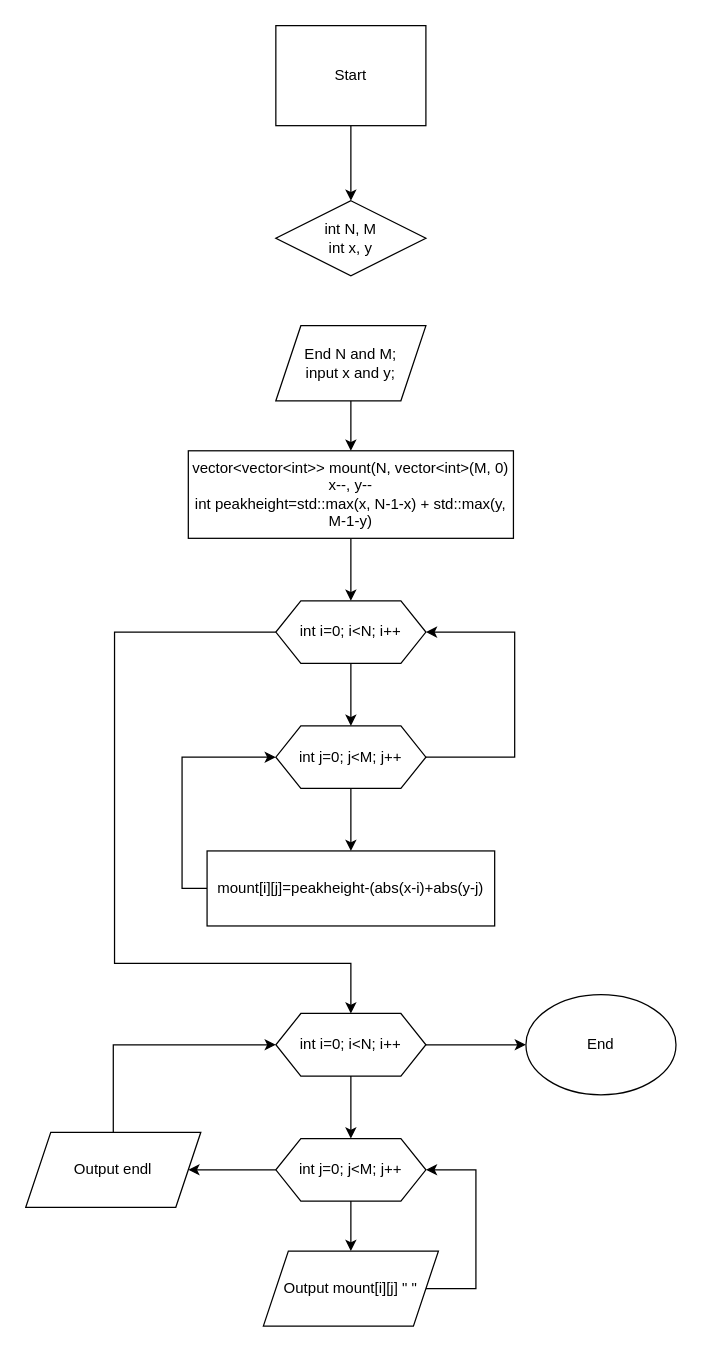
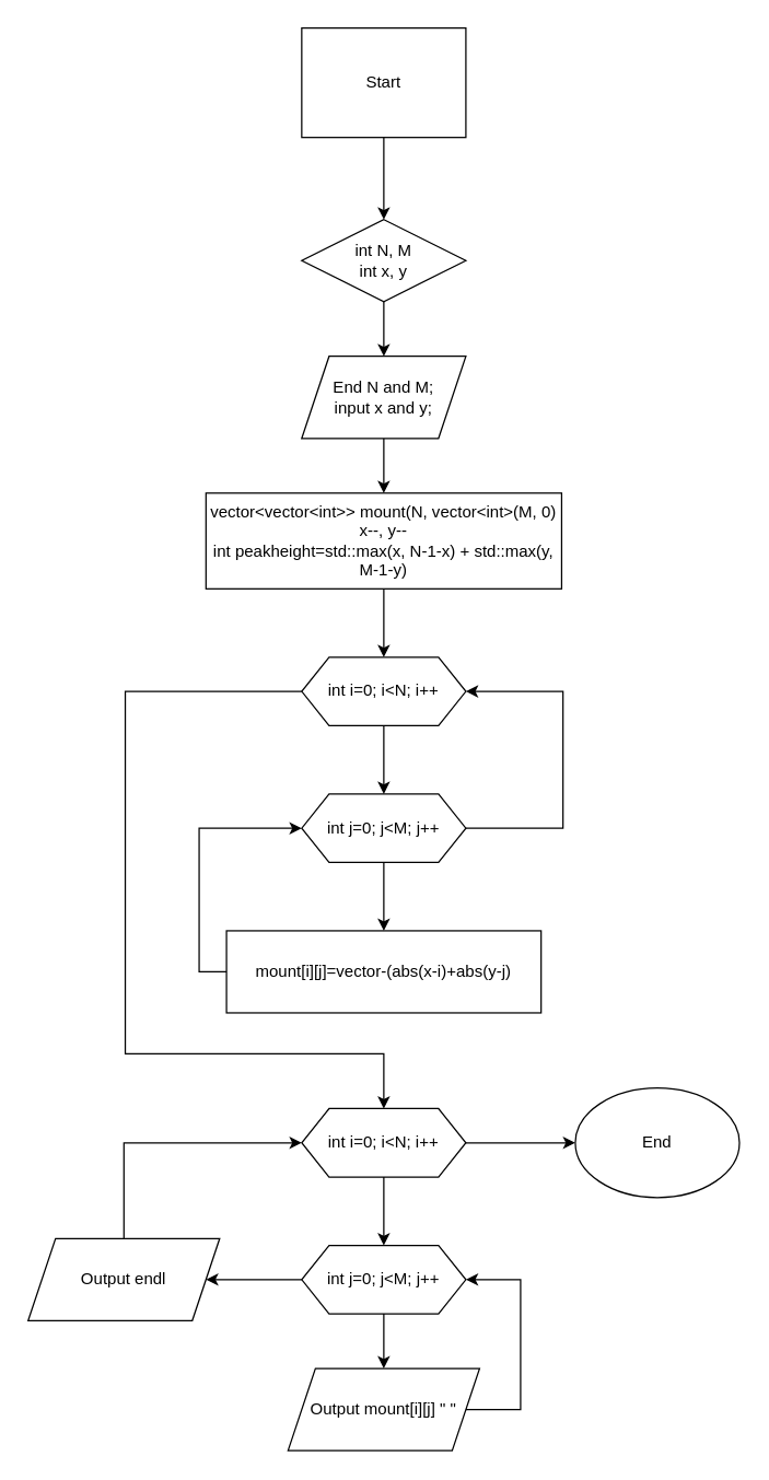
  <mxCell id="0" />
  <mxCell id="1" parent="0" />
  <mxCell id="2" value="" style="edgeStyle=orthogonalEdgeStyle;rounded=0;orthogonalLoop=1;jettySize=auto;html=1;" edge="1" parent="1" source="3" target="5"><mxGeometry relative="1" as="geometry" /></mxCell>
  <mxCell id="3" value="Start" style="whiteSpace=wrap;html=1;rounded=0;" vertex="1" parent="1"><mxGeometry x="220" y="20" width="120" height="80" as="geometry" /></mxCell>
+ <mxCell id="4" value="" style="edgeStyle=orthogonalEdgeStyle;rounded=0;orthogonalLoop=1;jettySize=auto;html=1;" edge="1" parent="1" source="5" target="7"><mxGeometry relative="1" as="geometry" /></mxCell>
  <mxCell id="5" value="int N, M&lt;br&gt;int x, y" style="rhombus;whiteSpace=wrap;html=1;" vertex="1" parent="1"><mxGeometry x="220" y="160" width="120" height="60" as="geometry" /></mxCell>
  <mxCell id="6" value="" style="edgeStyle=orthogonalEdgeStyle;rounded=0;orthogonalLoop=1;jettySize=auto;html=1;" edge="1" parent="1" source="7" target="9"><mxGeometry relative="1" as="geometry" /></mxCell>
  <mxCell id="7" value="&lt;div&gt;End N and M;&lt;/div&gt;&lt;div&gt;input x and y;&lt;br&gt;&lt;/div&gt;" style="shape=parallelogram;perimeter=parallelogramPerimeter;whiteSpace=wrap;html=1;fixedSize=1;" vertex="1" parent="1"><mxGeometry x="220" y="260" width="120" height="60" as="geometry" /></mxCell>
  <mxCell id="8" value="" style="edgeStyle=orthogonalEdgeStyle;rounded=0;orthogonalLoop=1;jettySize=auto;html=1;" edge="1" parent="1" source="9" target="12"><mxGeometry relative="1" as="geometry" /></mxCell>
  <mxCell id="9" value="&lt;div&gt;vector&amp;lt;vector&amp;lt;int&amp;gt;&amp;gt; mount(N, vector&amp;lt;int&amp;gt;(M, 0)&lt;br&gt;&lt;/div&gt;&lt;div&gt;x--, y--&lt;/div&gt;&lt;div&gt;int peakheight=std::max(x, N-1-x) + std::max(y, M-1-y)&lt;br&gt;&lt;/div&gt;" style="rounded=0;whiteSpace=wrap;html=1;" vertex="1" parent="1"><mxGeometry x="150" y="360" width="260" height="70" as="geometry" /></mxCell>
  <mxCell id="10" value="" style="edgeStyle=orthogonalEdgeStyle;rounded=0;orthogonalLoop=1;jettySize=auto;html=1;" edge="1" parent="1" source="12" target="15"><mxGeometry relative="1" as="geometry" /></mxCell>
  <mxCell id="11" style="edgeStyle=orthogonalEdgeStyle;rounded=0;orthogonalLoop=1;jettySize=auto;html=1;" edge="1" parent="1" source="12"><mxGeometry relative="1" as="geometry"><mxPoint x="280" y="810" as="targetPoint" /><Array as="points"><mxPoint x="91" y="505" /><mxPoint x="91" y="770" /><mxPoint x="280" y="770" /></Array></mxGeometry></mxCell>
  <mxCell id="12" value="int i=0; i&amp;lt;N; i++" style="shape=hexagon;perimeter=hexagonPerimeter2;whiteSpace=wrap;html=1;fixedSize=1;" vertex="1" parent="1"><mxGeometry x="220" y="480" width="120" height="50" as="geometry" /></mxCell>
  <mxCell id="13" value="" style="edgeStyle=orthogonalEdgeStyle;rounded=0;orthogonalLoop=1;jettySize=auto;html=1;" edge="1" parent="1" source="15" target="17"><mxGeometry relative="1" as="geometry" /></mxCell>
  <mxCell id="14" style="edgeStyle=orthogonalEdgeStyle;rounded=0;orthogonalLoop=1;jettySize=auto;html=1;entryX=1;entryY=0.5;entryDx=0;entryDy=0;" edge="1" parent="1" source="15" target="12"><mxGeometry relative="1" as="geometry"><mxPoint x="410" y="510" as="targetPoint" /><Array as="points"><mxPoint x="411" y="605" /><mxPoint x="411" y="505" /></Array></mxGeometry></mxCell>
  <mxCell id="15" value="int j=0; j&amp;lt;M; j++" style="shape=hexagon;perimeter=hexagonPerimeter2;whiteSpace=wrap;html=1;fixedSize=1;" vertex="1" parent="1"><mxGeometry x="220" y="580" width="120" height="50" as="geometry" /></mxCell>
  <mxCell id="16" style="edgeStyle=orthogonalEdgeStyle;rounded=0;orthogonalLoop=1;jettySize=auto;html=1;entryX=0;entryY=0.5;entryDx=0;entryDy=0;" edge="1" parent="1" source="17" target="15"><mxGeometry relative="1" as="geometry"><Array as="points"><mxPoint x="145" y="710" /><mxPoint x="145" y="605" /></Array></mxGeometry></mxCell>
- <mxCell id="17" value="mount[i][j]=peakheight-(abs(x-i)+abs(y-j)" style="rounded=0;whiteSpace=wrap;html=1;" vertex="1" parent="1"><mxGeometry x="165" y="680" width="230" height="60" as="geometry" /></mxCell>
+ <mxCell id="17" value="mount[i][j]=vector-(abs(x-i)+abs(y-j)" style="rounded=0;whiteSpace=wrap;html=1;" vertex="1" parent="1"><mxGeometry x="165" y="680" width="230" height="60" as="geometry" /></mxCell>
  <mxCell id="18" value="" style="edgeStyle=orthogonalEdgeStyle;rounded=0;orthogonalLoop=1;jettySize=auto;html=1;" edge="1" parent="1" source="20" target="23"><mxGeometry relative="1" as="geometry" /></mxCell>
  <mxCell id="19" style="edgeStyle=orthogonalEdgeStyle;rounded=0;orthogonalLoop=1;jettySize=auto;html=1;" edge="1" parent="1" source="20" target="28"><mxGeometry relative="1" as="geometry"><mxPoint x="460" y="835" as="targetPoint" /></mxGeometry></mxCell>
  <mxCell id="20" value="int i=0; i&amp;lt;N; i++" style="shape=hexagon;perimeter=hexagonPerimeter2;whiteSpace=wrap;html=1;fixedSize=1;" vertex="1" parent="1"><mxGeometry x="220" y="810" width="120" height="50" as="geometry" /></mxCell>
  <mxCell id="21" value="" style="edgeStyle=orthogonalEdgeStyle;rounded=0;orthogonalLoop=1;jettySize=auto;html=1;" edge="1" parent="1" source="23" target="25"><mxGeometry relative="1" as="geometry" /></mxCell>
  <mxCell id="22" style="edgeStyle=orthogonalEdgeStyle;rounded=0;orthogonalLoop=1;jettySize=auto;html=1;" edge="1" parent="1" source="23"><mxGeometry relative="1" as="geometry"><mxPoint x="150" y="935" as="targetPoint" /></mxGeometry></mxCell>
  <mxCell id="23" value="int j=0; j&amp;lt;M; j++" style="shape=hexagon;perimeter=hexagonPerimeter2;whiteSpace=wrap;html=1;fixedSize=1;" vertex="1" parent="1"><mxGeometry x="220" y="910" width="120" height="50" as="geometry" /></mxCell>
  <mxCell id="24" style="edgeStyle=orthogonalEdgeStyle;rounded=0;orthogonalLoop=1;jettySize=auto;html=1;entryX=1;entryY=0.5;entryDx=0;entryDy=0;" edge="1" parent="1" source="25" target="23"><mxGeometry relative="1" as="geometry"><mxPoint x="410" y="920" as="targetPoint" /><Array as="points"><mxPoint x="380" y="1030" /><mxPoint x="380" y="935" /></Array></mxGeometry></mxCell>
  <mxCell id="25" value="Output mount[i][j] &quot; &quot;" style="shape=parallelogram;perimeter=parallelogramPerimeter;whiteSpace=wrap;html=1;fixedSize=1;" vertex="1" parent="1"><mxGeometry x="210" y="1000" width="140" height="60" as="geometry" /></mxCell>
  <mxCell id="26" style="edgeStyle=orthogonalEdgeStyle;rounded=0;orthogonalLoop=1;jettySize=auto;html=1;entryX=0;entryY=0.5;entryDx=0;entryDy=0;" edge="1" parent="1" source="27" target="20"><mxGeometry relative="1" as="geometry"><Array as="points"><mxPoint x="90" y="835" /></Array></mxGeometry></mxCell>
  <mxCell id="27" value="Output endl" style="shape=parallelogram;perimeter=parallelogramPerimeter;whiteSpace=wrap;html=1;fixedSize=1;" vertex="1" parent="1"><mxGeometry x="20" y="905" width="140" height="60" as="geometry" /></mxCell>
  <mxCell id="28" value="End" style="ellipse;whiteSpace=wrap;html=1;" vertex="1" parent="1"><mxGeometry x="420" y="795" width="120" height="80" as="geometry" /></mxCell>
